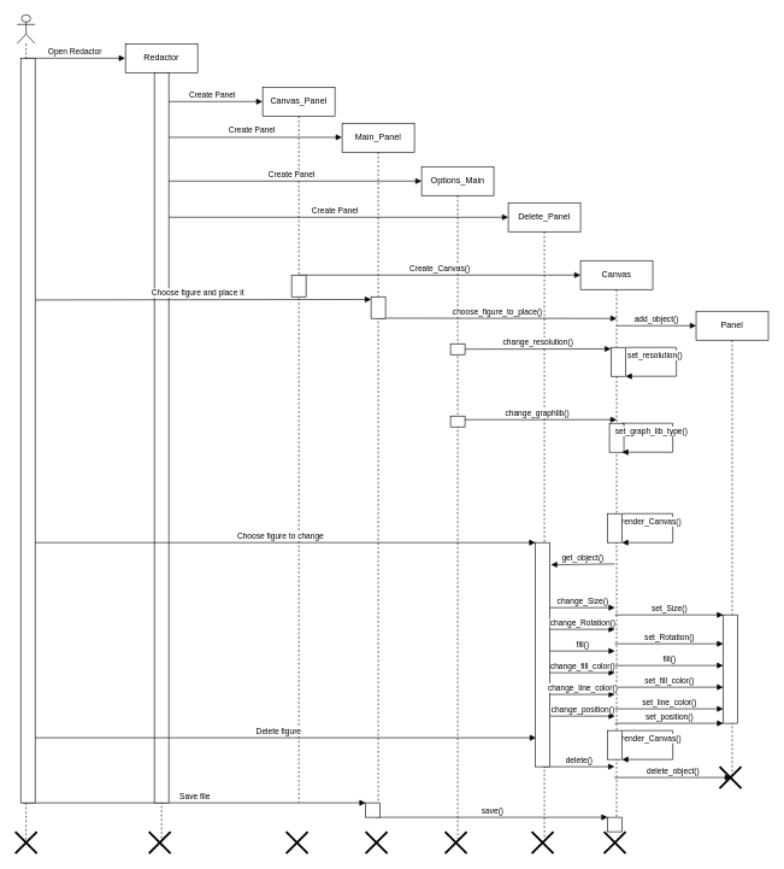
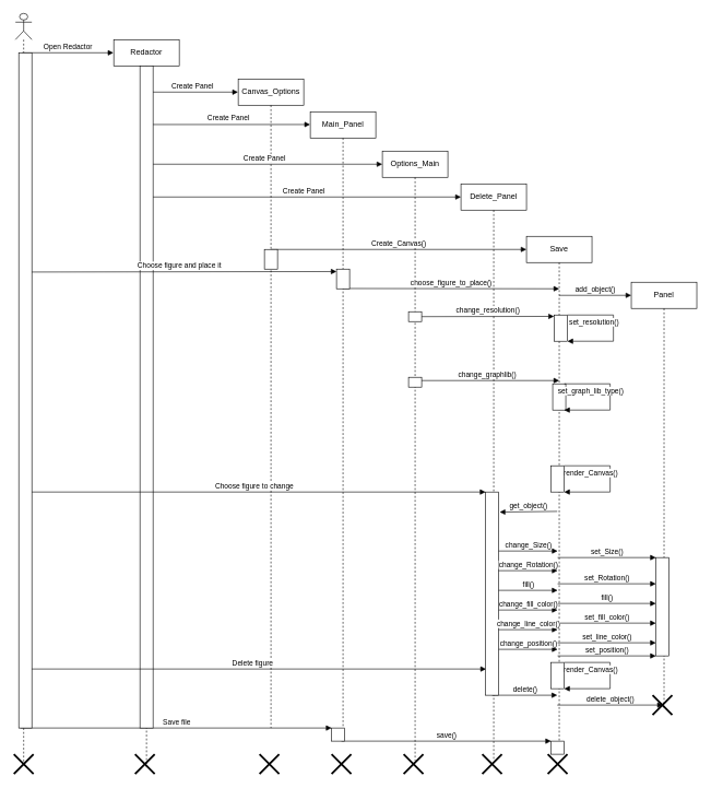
  <mxCell id="0" />
  <mxCell id="1" parent="0" />
  <mxCell id="2" value="Redactor" style="shape=umlLifeline;perimeter=lifelinePerimeter;whiteSpace=wrap;html=1;container=0;dropTarget=0;collapsible=0;recursiveResize=0;outlineConnect=0;portConstraint=eastwest;newEdgeStyle={&quot;edgeStyle&quot;:&quot;elbowEdgeStyle&quot;,&quot;elbow&quot;:&quot;vertical&quot;,&quot;curved&quot;:0,&quot;rounded&quot;:0};" parent="1" vertex="1"><mxGeometry x="173" y="60" width="100" height="1110" as="geometry" /></mxCell>
- <mxCell id="3" value="Canvas_Panel" style="shape=umlLifeline;perimeter=lifelinePerimeter;whiteSpace=wrap;html=1;container=0;dropTarget=0;collapsible=0;recursiveResize=0;outlineConnect=0;portConstraint=eastwest;newEdgeStyle={&quot;edgeStyle&quot;:&quot;elbowEdgeStyle&quot;,&quot;elbow&quot;:&quot;vertical&quot;,&quot;curved&quot;:0,&quot;rounded&quot;:0};" parent="1" vertex="1"><mxGeometry x="363" y="120" width="100" height="990" as="geometry" /></mxCell>
+ <mxCell id="3" value="Canvas_Options" style="shape=umlLifeline;perimeter=lifelinePerimeter;whiteSpace=wrap;html=1;container=0;dropTarget=0;collapsible=0;recursiveResize=0;outlineConnect=0;portConstraint=eastwest;newEdgeStyle={&quot;edgeStyle&quot;:&quot;elbowEdgeStyle&quot;,&quot;elbow&quot;:&quot;vertical&quot;,&quot;curved&quot;:0,&quot;rounded&quot;:0};" parent="1" vertex="1"><mxGeometry x="363" y="120" width="100" height="990" as="geometry" /></mxCell>
  <mxCell id="4" value="Main_Panel" style="shape=umlLifeline;perimeter=lifelinePerimeter;whiteSpace=wrap;html=1;container=0;dropTarget=0;collapsible=0;recursiveResize=0;outlineConnect=0;portConstraint=eastwest;newEdgeStyle={&quot;edgeStyle&quot;:&quot;elbowEdgeStyle&quot;,&quot;elbow&quot;:&quot;vertical&quot;,&quot;curved&quot;:0,&quot;rounded&quot;:0};" parent="1" vertex="1"><mxGeometry x="473" y="170" width="100" height="940" as="geometry" /></mxCell>
  <mxCell id="5" value="Options_Main" style="shape=umlLifeline;perimeter=lifelinePerimeter;whiteSpace=wrap;html=1;container=0;dropTarget=0;collapsible=0;recursiveResize=0;outlineConnect=0;portConstraint=eastwest;newEdgeStyle={&quot;edgeStyle&quot;:&quot;elbowEdgeStyle&quot;,&quot;elbow&quot;:&quot;vertical&quot;,&quot;curved&quot;:0,&quot;rounded&quot;:0};" parent="1" vertex="1"><mxGeometry x="583" y="230" width="100" height="930" as="geometry" /></mxCell>
  <mxCell id="6" value="Delete_Panel" style="shape=umlLifeline;perimeter=lifelinePerimeter;whiteSpace=wrap;html=1;container=0;dropTarget=0;collapsible=0;recursiveResize=0;outlineConnect=0;portConstraint=eastwest;newEdgeStyle={&quot;edgeStyle&quot;:&quot;elbowEdgeStyle&quot;,&quot;elbow&quot;:&quot;vertical&quot;,&quot;curved&quot;:0,&quot;rounded&quot;:0};" parent="1" vertex="1"><mxGeometry x="703" y="280" width="100" height="880" as="geometry" /></mxCell>
- <mxCell id="7" value="Canvas" style="shape=umlLifeline;perimeter=lifelinePerimeter;whiteSpace=wrap;html=1;container=0;dropTarget=0;collapsible=0;recursiveResize=0;outlineConnect=0;portConstraint=eastwest;newEdgeStyle={&quot;edgeStyle&quot;:&quot;elbowEdgeStyle&quot;,&quot;elbow&quot;:&quot;vertical&quot;,&quot;curved&quot;:0,&quot;rounded&quot;:0};" parent="1" vertex="1"><mxGeometry x="803" y="360" width="100" height="790" as="geometry" /></mxCell>
+ <mxCell id="7" value="Save" style="shape=umlLifeline;perimeter=lifelinePerimeter;whiteSpace=wrap;html=1;container=0;dropTarget=0;collapsible=0;recursiveResize=0;outlineConnect=0;portConstraint=eastwest;newEdgeStyle={&quot;edgeStyle&quot;:&quot;elbowEdgeStyle&quot;,&quot;elbow&quot;:&quot;vertical&quot;,&quot;curved&quot;:0,&quot;rounded&quot;:0};" parent="1" vertex="1"><mxGeometry x="803" y="360" width="100" height="790" as="geometry" /></mxCell>
  <mxCell id="8" value="Panel" style="shape=umlLifeline;perimeter=lifelinePerimeter;whiteSpace=wrap;html=1;container=0;dropTarget=0;collapsible=0;recursiveResize=0;outlineConnect=0;portConstraint=eastwest;newEdgeStyle={&quot;edgeStyle&quot;:&quot;elbowEdgeStyle&quot;,&quot;elbow&quot;:&quot;vertical&quot;,&quot;curved&quot;:0,&quot;rounded&quot;:0};" parent="1" vertex="1"><mxGeometry x="963" y="430" width="100" height="650" as="geometry" /></mxCell>
  <mxCell id="9" value="" style="shape=umlDestroy;whiteSpace=wrap;html=1;strokeWidth=3;targetShapes=umlLifeline;" parent="8" vertex="1"><mxGeometry x="32.5" y="630" width="30" height="30" as="geometry" /></mxCell>
  <mxCell id="10" value="" style="shape=umlLifeline;perimeter=lifelinePerimeter;whiteSpace=wrap;html=1;container=1;dropTarget=0;collapsible=0;recursiveResize=0;outlineConnect=0;portConstraint=eastwest;newEdgeStyle={&quot;curved&quot;:0,&quot;rounded&quot;:0};participant=umlActor;" parent="1" vertex="1"><mxGeometry x="23" y="20" width="25" height="1150" as="geometry" /></mxCell>
  <mxCell id="11" value="Open Redactor" style="html=1;verticalAlign=bottom;endArrow=block;curved=0;rounded=0;" parent="1" edge="1"><mxGeometry width="80" relative="1" as="geometry"><mxPoint x="32.81" y="80" as="sourcePoint" /><mxPoint x="172.5" y="80" as="targetPoint" /></mxGeometry></mxCell>
  <mxCell id="12" value="Create Panel" style="html=1;verticalAlign=bottom;endArrow=block;curved=0;rounded=0;" parent="1" edge="1"><mxGeometry width="80" relative="1" as="geometry"><mxPoint x="223" y="140" as="sourcePoint" /><mxPoint x="362.69" y="140" as="targetPoint" /></mxGeometry></mxCell>
  <mxCell id="13" value="Create Panel" style="html=1;verticalAlign=bottom;endArrow=block;curved=0;rounded=0;" parent="1" edge="1"><mxGeometry width="80" relative="1" as="geometry"><mxPoint x="223" y="189.47" as="sourcePoint" /><mxPoint x="472.69" y="189.47" as="targetPoint" /></mxGeometry></mxCell>
  <mxCell id="14" value="Create Panel" style="html=1;verticalAlign=bottom;endArrow=block;curved=0;rounded=0;" parent="1" edge="1"><mxGeometry width="80" relative="1" as="geometry"><mxPoint x="223.31" y="250" as="sourcePoint" /><mxPoint x="583" y="250" as="targetPoint" /></mxGeometry></mxCell>
  <mxCell id="15" value="Create Panel" style="html=1;verticalAlign=bottom;endArrow=block;curved=0;rounded=0;" parent="1" edge="1"><mxGeometry width="80" relative="1" as="geometry"><mxPoint x="223.31" y="300" as="sourcePoint" /><mxPoint x="703" y="300" as="targetPoint" /></mxGeometry></mxCell>
  <mxCell id="16" value="Create_Canvas()" style="html=1;verticalAlign=bottom;endArrow=block;curved=0;rounded=0;" parent="1" edge="1"><mxGeometry width="80" relative="1" as="geometry"><mxPoint x="413" y="380" as="sourcePoint" /><mxPoint x="803" y="380" as="targetPoint" /></mxGeometry></mxCell>
  <mxCell id="17" value="choose_figure_to_place()" style="html=1;verticalAlign=bottom;endArrow=block;curved=0;rounded=0;" parent="1" edge="1"><mxGeometry width="80" relative="1" as="geometry"><mxPoint x="523" y="439.58" as="sourcePoint" /><mxPoint x="853" y="440" as="targetPoint" /></mxGeometry></mxCell>
  <mxCell id="18" value="add_object()" style="html=1;verticalAlign=bottom;endArrow=block;curved=0;rounded=0;" parent="1" edge="1"><mxGeometry width="80" relative="1" as="geometry"><mxPoint x="853" y="450" as="sourcePoint" /><mxPoint x="963" y="450" as="targetPoint" /></mxGeometry></mxCell>
  <mxCell id="19" value="Save file" style="html=1;verticalAlign=bottom;endArrow=block;curved=0;rounded=0;entryX=0;entryY=0;entryDx=0;entryDy=0;" parent="1" edge="1" target="44"><mxGeometry width="80" relative="1" as="geometry"><mxPoint x="30.5" y="1110" as="sourcePoint" /><mxPoint x="520" y="1110" as="targetPoint" /></mxGeometry></mxCell>
  <mxCell id="20" value="save()" style="html=1;verticalAlign=bottom;endArrow=block;curved=0;rounded=0;entryX=0;entryY=0;entryDx=0;entryDy=0;" parent="1" edge="1" target="53"><mxGeometry width="80" relative="1" as="geometry"><mxPoint x="520.5" y="1130" as="sourcePoint" /><mxPoint x="850" y="1130" as="targetPoint" /></mxGeometry></mxCell>
  <mxCell id="21" value="render_Canvas()" style="html=1;verticalAlign=bottom;endArrow=block;curved=0;rounded=0;" parent="1" edge="1"><mxGeometry x="0.551" y="-20" width="80" relative="1" as="geometry"><mxPoint x="860.69" y="1010" as="sourcePoint" /><mxPoint x="860.5" y="1050" as="targetPoint" /><Array as="points"><mxPoint x="930.69" y="1010" /><mxPoint x="930.69" y="1050" /></Array><mxPoint as="offset" /></mxGeometry></mxCell>
  <mxCell id="22" value="delete_object()" style="html=1;verticalAlign=bottom;endArrow=block;curved=0;rounded=0;entryX=0.526;entryY=0.499;entryDx=0;entryDy=0;entryPerimeter=0;" parent="1" target="9" edge="1"><mxGeometry width="80" relative="1" as="geometry"><mxPoint x="850" y="1074.97" as="sourcePoint" /><mxPoint x="1010" y="1080" as="targetPoint" /></mxGeometry></mxCell>
  <mxCell id="23" value="delete()" style="html=1;verticalAlign=bottom;endArrow=block;curved=0;rounded=0;" parent="1" edge="1"><mxGeometry width="80" relative="1" as="geometry"><mxPoint x="750.5" y="1060" as="sourcePoint" /><mxPoint x="850" y="1060" as="targetPoint" /></mxGeometry></mxCell>
  <mxCell id="24" value="get_object()" style="html=1;verticalAlign=bottom;endArrow=block;curved=0;rounded=0;entryX=1.079;entryY=0.099;entryDx=0;entryDy=0;entryPerimeter=0;" parent="1" edge="1" target="46"><mxGeometry width="80" relative="1" as="geometry"><mxPoint x="850" y="779.58" as="sourcePoint" /><mxPoint x="749.824" y="779.58" as="targetPoint" /></mxGeometry></mxCell>
  <mxCell id="25" value="set_Size()" style="html=1;verticalAlign=bottom;endArrow=block;curved=0;rounded=0;entryX=0;entryY=0;entryDx=0;entryDy=0;" parent="1" target="38" edge="1"><mxGeometry width="80" relative="1" as="geometry"><mxPoint x="850.504" y="850" as="sourcePoint" /><mxPoint x="950.5" y="850" as="targetPoint" /></mxGeometry></mxCell>
  <mxCell id="26" value="set_Rotation()" style="html=1;verticalAlign=bottom;endArrow=block;curved=0;rounded=0;entryX=0;entryY=0;entryDx=0;entryDy=0;" parent="1" edge="1"><mxGeometry width="80" relative="1" as="geometry"><mxPoint x="850.504" y="890" as="sourcePoint" /><mxPoint x="1000.5" y="890" as="targetPoint" /></mxGeometry></mxCell>
  <mxCell id="27" value="fill()" style="html=1;verticalAlign=bottom;endArrow=block;curved=0;rounded=0;entryX=0;entryY=0;entryDx=0;entryDy=0;" parent="1" edge="1"><mxGeometry width="80" relative="1" as="geometry"><mxPoint x="850.504" y="920" as="sourcePoint" /><mxPoint x="1000.5" y="920" as="targetPoint" /></mxGeometry></mxCell>
  <mxCell id="28" value="set_fill_color()" style="html=1;verticalAlign=bottom;endArrow=block;curved=0;rounded=0;entryX=0;entryY=0;entryDx=0;entryDy=0;" parent="1" edge="1"><mxGeometry width="80" relative="1" as="geometry"><mxPoint x="850.504" y="950" as="sourcePoint" /><mxPoint x="1000.5" y="950" as="targetPoint" /></mxGeometry></mxCell>
  <mxCell id="29" value="set_line_color()" style="html=1;verticalAlign=bottom;endArrow=block;curved=0;rounded=0;entryX=0;entryY=0;entryDx=0;entryDy=0;" parent="1" edge="1"><mxGeometry width="80" relative="1" as="geometry"><mxPoint x="850.504" y="980" as="sourcePoint" /><mxPoint x="1000.5" y="980" as="targetPoint" /></mxGeometry></mxCell>
  <mxCell id="30" value="set_position()" style="html=1;verticalAlign=bottom;endArrow=block;curved=0;rounded=0;entryX=0;entryY=0;entryDx=0;entryDy=0;" parent="1" edge="1"><mxGeometry width="80" relative="1" as="geometry"><mxPoint x="850.504" y="1000" as="sourcePoint" /><mxPoint x="1000.5" y="1000" as="targetPoint" /></mxGeometry></mxCell>
  <mxCell id="31" value="" style="shape=umlDestroy;whiteSpace=wrap;html=1;strokeWidth=3;targetShapes=umlLifeline;" parent="1" vertex="1"><mxGeometry x="835.5" y="1150" width="30" height="30" as="geometry" /></mxCell>
  <mxCell id="32" value="" style="shape=umlDestroy;whiteSpace=wrap;html=1;strokeWidth=3;targetShapes=umlLifeline;" parent="1" vertex="1"><mxGeometry x="735.5" y="1150" width="30" height="30" as="geometry" /></mxCell>
  <mxCell id="33" value="" style="shape=umlDestroy;whiteSpace=wrap;html=1;strokeWidth=3;targetShapes=umlLifeline;" parent="1" vertex="1"><mxGeometry x="615.5" y="1150" width="30" height="30" as="geometry" /></mxCell>
  <mxCell id="34" value="" style="shape=umlDestroy;whiteSpace=wrap;html=1;strokeWidth=3;targetShapes=umlLifeline;" parent="1" vertex="1"><mxGeometry x="505.5" y="1150" width="30" height="30" as="geometry" /></mxCell>
  <mxCell id="35" value="" style="shape=umlDestroy;whiteSpace=wrap;html=1;strokeWidth=3;targetShapes=umlLifeline;" parent="1" vertex="1"><mxGeometry x="395.5" y="1150" width="30" height="30" as="geometry" /></mxCell>
  <mxCell id="36" value="" style="shape=umlDestroy;whiteSpace=wrap;html=1;strokeWidth=3;targetShapes=umlLifeline;" parent="1" vertex="1"><mxGeometry x="205.5" y="1150" width="30" height="30" as="geometry" /></mxCell>
  <mxCell id="37" value="" style="shape=umlDestroy;whiteSpace=wrap;html=1;strokeWidth=3;targetShapes=umlLifeline;" parent="1" vertex="1"><mxGeometry x="20.5" y="1150" width="30" height="30" as="geometry" /></mxCell>
  <mxCell id="38" value="" style="rounded=0;whiteSpace=wrap;html=1;" parent="1" vertex="1"><mxGeometry x="1000.5" y="850" width="20" height="150" as="geometry" /></mxCell>
  <mxCell id="39" value="" style="rounded=0;whiteSpace=wrap;html=1;" parent="1" vertex="1"><mxGeometry x="213" y="100" width="20" height="1010" as="geometry" /></mxCell>
  <mxCell id="40" value="Delete figure" style="html=1;verticalAlign=bottom;endArrow=block;curved=0;rounded=0;entryX=0.04;entryY=0.871;entryDx=0;entryDy=0;entryPerimeter=0;" parent="1" edge="1" target="46"><mxGeometry width="80" relative="1" as="geometry"><mxPoint x="30.5" y="1020" as="sourcePoint" /><mxPoint x="730.5" y="1020" as="targetPoint" /></mxGeometry></mxCell>
  <mxCell id="41" value="&amp;nbsp;Choose figure to change" style="html=1;verticalAlign=bottom;endArrow=block;curved=0;rounded=0;entryX=0;entryY=0;entryDx=0;entryDy=0;" parent="1" edge="1" target="46"><mxGeometry width="80" relative="1" as="geometry"><mxPoint x="30.5" y="750" as="sourcePoint" /><mxPoint x="750" y="750" as="targetPoint" /></mxGeometry></mxCell>
  <mxCell id="42" value="Choose figure and place it" style="html=1;verticalAlign=bottom;endArrow=block;curved=0;rounded=0;entryX=0.003;entryY=0.124;entryDx=0;entryDy=0;entryPerimeter=0;" parent="1" edge="1" target="43"><mxGeometry width="80" relative="1" as="geometry"><mxPoint x="33" y="414.5" as="sourcePoint" /><mxPoint x="522.5" y="414.5" as="targetPoint" /></mxGeometry></mxCell>
  <mxCell id="43" value="" style="rounded=0;whiteSpace=wrap;html=1;" vertex="1" parent="1"><mxGeometry x="513" y="410" width="20" height="30" as="geometry" /></mxCell>
  <mxCell id="44" value="" style="rounded=0;whiteSpace=wrap;html=1;" vertex="1" parent="1"><mxGeometry x="505.5" y="1110" width="20" height="20" as="geometry" /></mxCell>
  <mxCell id="45" value="" style="rounded=0;whiteSpace=wrap;html=1;" vertex="1" parent="1"><mxGeometry x="403" y="380" width="20" height="30" as="geometry" /></mxCell>
  <mxCell id="46" value="" style="rounded=0;whiteSpace=wrap;html=1;" vertex="1" parent="1"><mxGeometry x="740.5" y="750" width="20" height="310" as="geometry" /></mxCell>
  <mxCell id="47" value="change_Size()" style="html=1;verticalAlign=bottom;endArrow=block;curved=0;rounded=0;" parent="1" edge="1"><mxGeometry width="80" relative="1" as="geometry"><mxPoint x="760.5" y="840" as="sourcePoint" /><mxPoint x="850.5" y="840" as="targetPoint" /></mxGeometry></mxCell>
  <mxCell id="48" value="change_Rotation()" style="html=1;verticalAlign=bottom;endArrow=block;curved=0;rounded=0;" parent="1" edge="1"><mxGeometry width="80" relative="1" as="geometry"><mxPoint x="760.5" y="870" as="sourcePoint" /><mxPoint x="850.5" y="870" as="targetPoint" /></mxGeometry></mxCell>
  <mxCell id="49" value="fill()" style="html=1;verticalAlign=bottom;endArrow=block;curved=0;rounded=0;" parent="1" edge="1"><mxGeometry width="80" relative="1" as="geometry"><mxPoint x="760.5" y="900" as="sourcePoint" /><mxPoint x="850.5" y="900" as="targetPoint" /></mxGeometry></mxCell>
  <mxCell id="50" value="change_fill_color()" style="html=1;verticalAlign=bottom;endArrow=block;curved=0;rounded=0;" parent="1" edge="1"><mxGeometry width="80" relative="1" as="geometry"><mxPoint x="760.5" y="930" as="sourcePoint" /><mxPoint x="850.5" y="930" as="targetPoint" /></mxGeometry></mxCell>
  <mxCell id="51" value="change_line_color()" style="html=1;verticalAlign=bottom;endArrow=block;curved=0;rounded=0;" parent="1" edge="1"><mxGeometry width="80" relative="1" as="geometry"><mxPoint x="760.5" y="960" as="sourcePoint" /><mxPoint x="850.5" y="960" as="targetPoint" /></mxGeometry></mxCell>
  <mxCell id="52" value="change_position()" style="html=1;verticalAlign=bottom;endArrow=block;curved=0;rounded=0;" parent="1" edge="1"><mxGeometry width="80" relative="1" as="geometry"><mxPoint x="760.5" y="990" as="sourcePoint" /><mxPoint x="850.5" y="990" as="targetPoint" /></mxGeometry></mxCell>
  <mxCell id="53" value="" style="rounded=0;whiteSpace=wrap;html=1;" vertex="1" parent="1"><mxGeometry x="840.5" y="1130" width="20" height="20" as="geometry" /></mxCell>
  <mxCell id="54" value="" style="rounded=0;whiteSpace=wrap;html=1;" vertex="1" parent="1"><mxGeometry x="840.5" y="1010" width="20" height="40" as="geometry" /></mxCell>
  <mxCell id="55" value="render_Canvas()" style="html=1;verticalAlign=bottom;endArrow=block;curved=0;rounded=0;" edge="1" parent="1"><mxGeometry x="0.551" y="-20" width="80" relative="1" as="geometry"><mxPoint x="860.69" y="710" as="sourcePoint" /><mxPoint x="860.5" y="750" as="targetPoint" /><Array as="points"><mxPoint x="930.69" y="710" /><mxPoint x="930.69" y="750" /></Array><mxPoint as="offset" /></mxGeometry></mxCell>
  <mxCell id="56" value="" style="rounded=0;whiteSpace=wrap;html=1;" vertex="1" parent="1"><mxGeometry x="840.5" y="710" width="20" height="40" as="geometry" /></mxCell>
  <mxCell id="57" value="change_resolution()" style="html=1;verticalAlign=bottom;endArrow=block;curved=0;rounded=0;entryX=-0.022;entryY=0.053;entryDx=0;entryDy=0;entryPerimeter=0;" edge="1" parent="1" source="65" target="60"><mxGeometry width="80" relative="1" as="geometry"><mxPoint x="633" y="480" as="sourcePoint" /><mxPoint x="723" y="480" as="targetPoint" /></mxGeometry></mxCell>
  <mxCell id="58" value="" style="rounded=0;whiteSpace=wrap;html=1;" parent="1" vertex="1"><mxGeometry x="28" y="80" width="20" height="1030" as="geometry" /></mxCell>
  <mxCell id="59" value="set_resolution()" style="html=1;verticalAlign=bottom;endArrow=block;curved=0;rounded=0;" edge="1" parent="1"><mxGeometry x="0.551" y="-20" width="80" relative="1" as="geometry"><mxPoint x="865.69" y="480" as="sourcePoint" /><mxPoint x="865.5" y="520" as="targetPoint" /><Array as="points"><mxPoint x="935.69" y="480" /><mxPoint x="935.69" y="520" /></Array><mxPoint as="offset" /></mxGeometry></mxCell>
  <mxCell id="60" value="" style="rounded=0;whiteSpace=wrap;html=1;" vertex="1" parent="1"><mxGeometry x="845.5" y="480" width="20" height="40" as="geometry" /></mxCell>
  <mxCell id="61" value="change_graphlib()" style="html=1;verticalAlign=bottom;endArrow=block;curved=0;rounded=0;" edge="1" parent="1"><mxGeometry width="80" relative="1" as="geometry"><mxPoint x="633" y="580" as="sourcePoint" /><mxPoint x="853" y="580" as="targetPoint" /></mxGeometry></mxCell>
  <mxCell id="62" value="" style="rounded=0;whiteSpace=wrap;html=1;" vertex="1" parent="1"><mxGeometry x="843" y="585" width="20" height="40" as="geometry" /></mxCell>
  <mxCell id="63" value="" style="rounded=0;whiteSpace=wrap;html=1;" vertex="1" parent="1"><mxGeometry x="623" y="575" width="20" height="15" as="geometry" /></mxCell>
  <mxCell id="64" value="" style="html=1;verticalAlign=bottom;endArrow=block;curved=0;rounded=0;" edge="1" parent="1" target="65"><mxGeometry width="80" relative="1" as="geometry"><mxPoint x="633" y="480" as="sourcePoint" /><mxPoint x="853" y="480" as="targetPoint" /></mxGeometry></mxCell>
  <mxCell id="65" value="" style="rounded=0;whiteSpace=wrap;html=1;" vertex="1" parent="1"><mxGeometry x="623" y="475" width="20" height="15" as="geometry" /></mxCell>
  <mxCell id="66" value="set_graph_lib_type()" style="html=1;verticalAlign=bottom;endArrow=block;curved=0;rounded=0;" edge="1" parent="1"><mxGeometry x="0.551" y="-20" width="80" relative="1" as="geometry"><mxPoint x="860.69" y="585" as="sourcePoint" /><mxPoint x="860.5" y="625" as="targetPoint" /><Array as="points"><mxPoint x="930.69" y="585" /><mxPoint x="930.69" y="625" /></Array><mxPoint as="offset" /></mxGeometry></mxCell>
